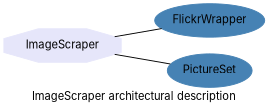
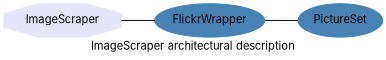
  digraph {
    fontname=Inter
    fontsize=12
    label="ImageScraper architectural description"
    rankdir=LR
    node [color="#4682B4" fontname=Inter fontsize=12 shape=ellipse style=filled]
    edge [arrowhead=none fontname=Inter]
    n1 [label=FlickrWrapper]
    n2 [label=PictureSet]
    n3 [color="#E6E6FA" label=ImageScraper shape=octagon]
    n3 -> n1
-   n3 -> n2
+   n1 -> n2
  }
